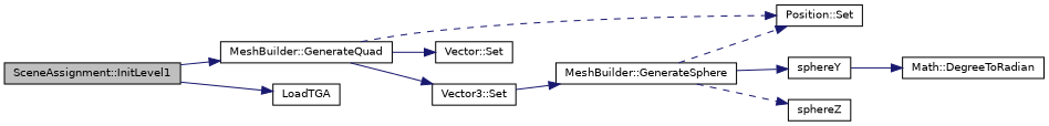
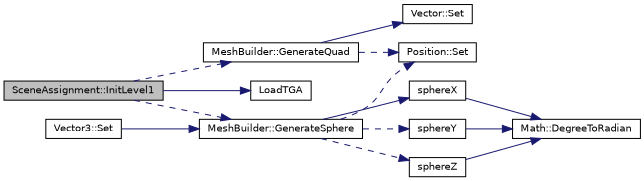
  digraph {
    rankdir=LR
    node [color=black fontname=Helvetica fontsize=10 shape=record]
    edge [color=midnightblue fontname=Helvetica fontsize=10 labelfontname=Helvetica labelfontsize=10 style=solid]
    n1 [fillcolor=grey75 fontcolor=black height=0.2 label="SceneAssignment::InitLevel1" style=filled width=0.4]
    n2 [height=0.2 label="MeshBuilder::GenerateQuad" width=0.4]
    n3 [height=0.2 label="MeshBuilder::GenerateSphere" width=0.4]
    n4 [height=0.2 label=LoadTGA width=0.4]
    n5 [height=0.2 label="Position::Set" width=0.4]
    n6 [height=0.2 label="Vector::Set" width=0.4]
    n7 [height=0.2 label="Vector3::Set" width=0.4]
+   n8 [height=0.2 label=sphereX width=0.4]
    n9 [height=0.2 label=sphereY width=0.4]
    n10 [height=0.2 label=sphereZ width=0.4]
    n11 [height=0.2 label="Math::DegreeToRadian" width=0.4]
-   n1 -> n2
+   n1 -> n2 [style=dashed]
+   n1 -> n3 [style=dashed]
    n1 -> n4
    n2 -> n5 [style=dashed]
    n2 -> n6
-   n2 -> n7
    n3 -> n5 [style=dashed]
-   n3 -> n9
+   n3 -> n8
+   n3 -> n9 [style=dashed]
    n3 -> n10 [style=dashed]
    n7 -> n3
+   n8 -> n11
    n9 -> n11
+   n10 -> n11
  }
